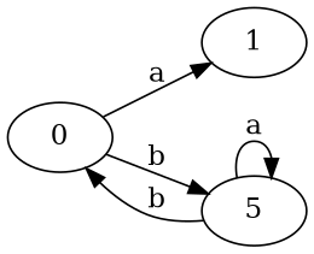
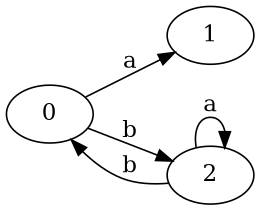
  digraph {
    rankdir=LR
    n1 [label=0]
    n2 [label=1]
-   n3 [label=5]
+   n3 [label=2]
    n1 -> n2 [label=a]
    n1 -> n3 [label=b]
    n3 -> n1 [label=b]
    n3 -> n3 [label=a]
  }
